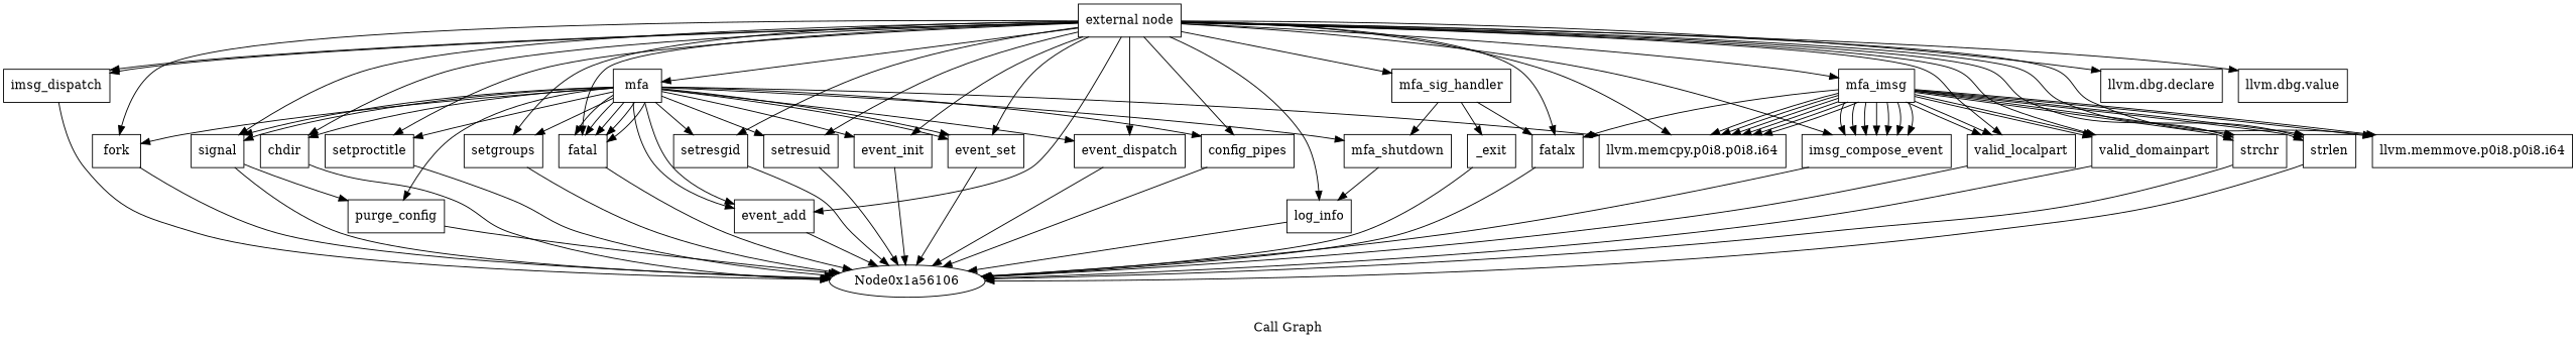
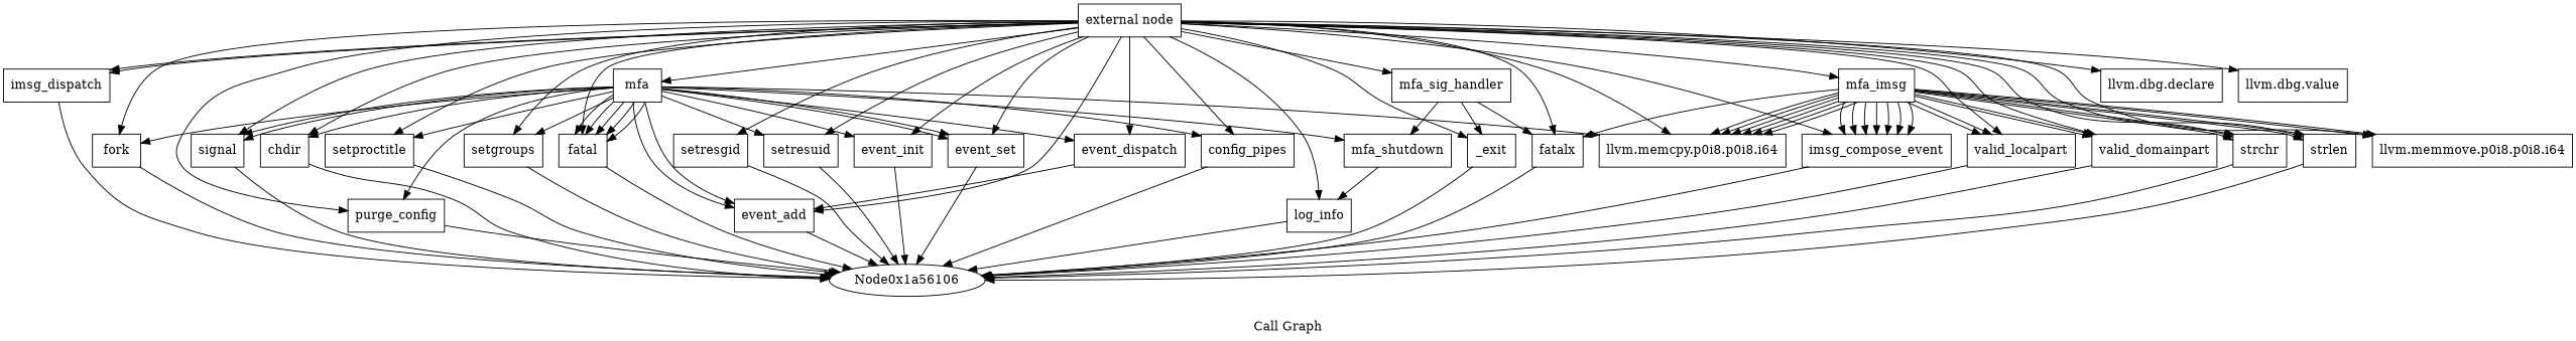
  digraph {
    label="Call Graph"
    node [shape=record]
    n1 [label="{external node}"]
    n2 [label="{mfa}"]
    n3 [label="{llvm.dbg.declare}"]
    n4 [label="{imsg_dispatch}"]
    n5 [label="{llvm.memcpy.p0i8.p0i8.i64}"]
    n6 [label="{fork}"]
    n7 [label="{fatal}"]
    n8 [label="{purge_config}"]
    n9 [label="{chdir}"]
    n10 [label="{setproctitle}"]
    n11 [label="{setgroups}"]
    n12 [label="{setresgid}"]
    n13 [label="{setresuid}"]
    n14 [label="{mfa_imsg}"]
    n15 [label="{event_init}"]
    n16 [label="{event_set}"]
    n17 [label="{mfa_sig_handler}"]
    n18 [label="{event_add}"]
    n19 [label="{signal}"]
    n20 [label="{config_pipes}"]
    n21 [label="{event_dispatch}"]
    n22 [label="{log_info}"]
    n23 [label="{_exit}"]
    n24 [label="{fatalx}"]
    n25 [label="{imsg_compose_event}"]
    n26 [label="{valid_localpart}"]
    n27 [label="{valid_domainpart}"]
    n28 [label="{strchr}"]
    n29 [label="{strlen}"]
    n30 [label="{llvm.memmove.p0i8.p0i8.i64}"]
    n31 [label="{llvm.dbg.value}"]
    n32 [label="{mfa_shutdown}"]
    n33 [label=Node0x1a56106 shape=""]
    n1 -> n2
    n1 -> n3
    n1 -> n4
    n1 -> n4
    n1 -> n5
    n1 -> n6
    n1 -> n7
-   n19 -> n8
+   n1 -> n8
    n1 -> n9
    n1 -> n10
    n1 -> n11
    n1 -> n12
    n1 -> n13
    n1 -> n14
    n1 -> n15
    n1 -> n16
    n1 -> n17
    n1 -> n18
    n1 -> n19
    n1 -> n20
    n1 -> n21
    n1 -> n22
+   n1 -> n23
    n1 -> n24
    n1 -> n25
    n1 -> n26
    n1 -> n27
    n1 -> n28
    n1 -> n29
    n1 -> n30
    n1 -> n31
    n2 -> n5
    n2 -> n6
    n2 -> n7
    n2 -> n7
    n2 -> n7
    n2 -> n7
    n2 -> n7
    n2 -> n8
    n2 -> n9
    n2 -> n10
    n2 -> n11
-   n2 -> n12
    n2 -> n13
    n2 -> n15
    n2 -> n16
    n2 -> n16
    n2 -> n18
    n2 -> n18
    n2 -> n19
    n2 -> n19
    n2 -> n20
    n2 -> n21
    n2 -> n32
    n4 -> n33
    n6 -> n33
    n7 -> n33
    n8 -> n33
    n9 -> n33
    n10 -> n33
    n11 -> n33
    n12 -> n33
    n13 -> n33
    n14 -> n5
    n14 -> n5
    n14 -> n5
    n14 -> n5
    n14 -> n5
    n14 -> n5
    n14 -> n24
    n14 -> n25
    n14 -> n25
    n14 -> n25
    n14 -> n25
    n14 -> n25
    n14 -> n25
    n14 -> n25
    n14 -> n26
    n14 -> n26
    n14 -> n27
    n14 -> n27
    n14 -> n28
    n14 -> n28
    n14 -> n29
    n14 -> n29
    n14 -> n30
    n14 -> n30
    n15 -> n33
    n16 -> n33
    n17 -> n23
    n17 -> n24
    n17 -> n32
    n18 -> n33
    n19 -> n33
    n20 -> n33
-   n21 -> n33
+   n21 -> n18
    n22 -> n33
    n23 -> n33
    n24 -> n33
    n25 -> n33
    n26 -> n33
    n27 -> n33
    n28 -> n33
    n29 -> n33
    n32 -> n22
  }
